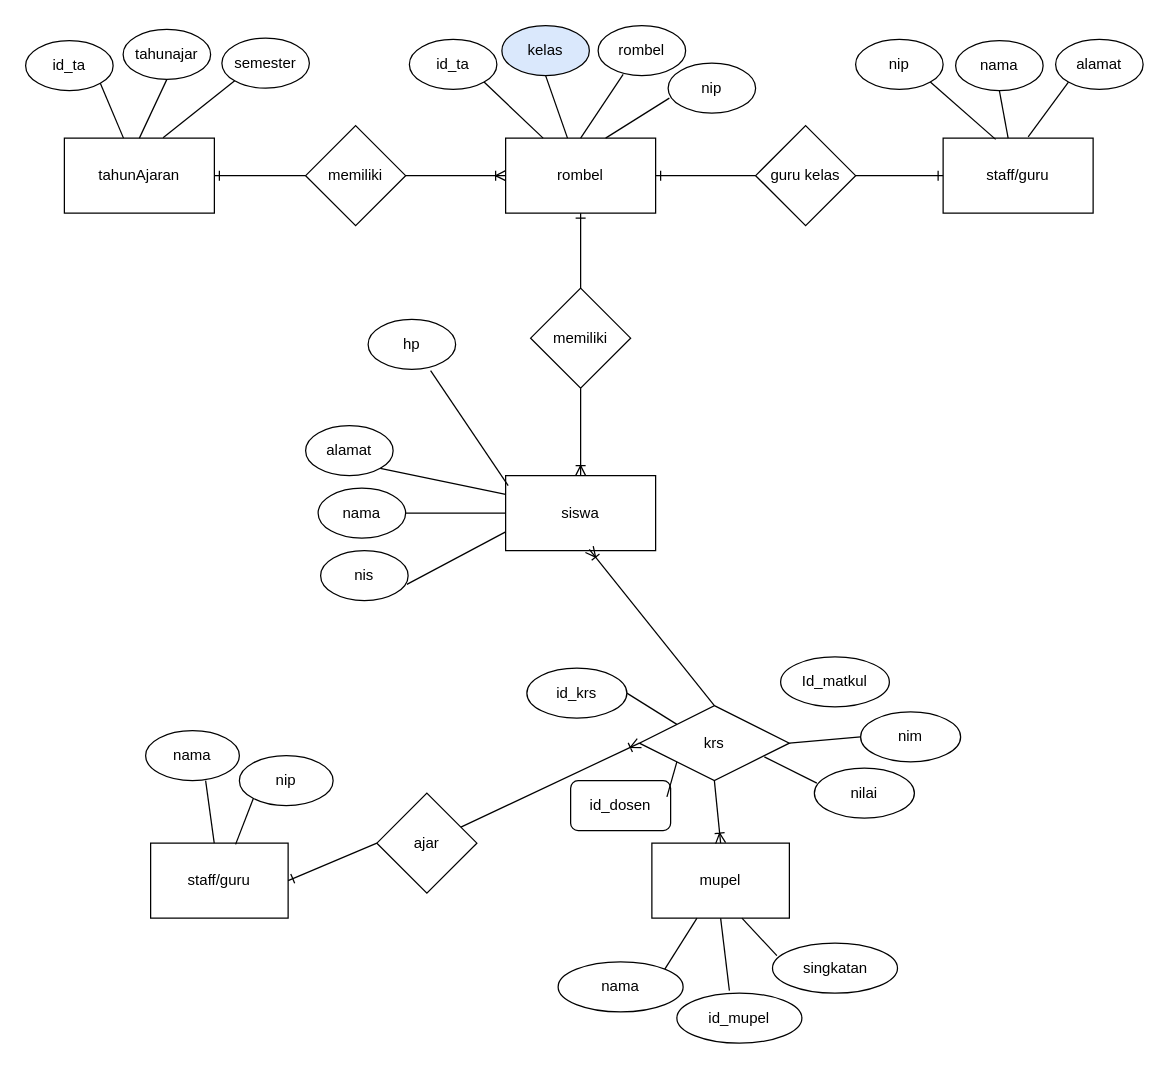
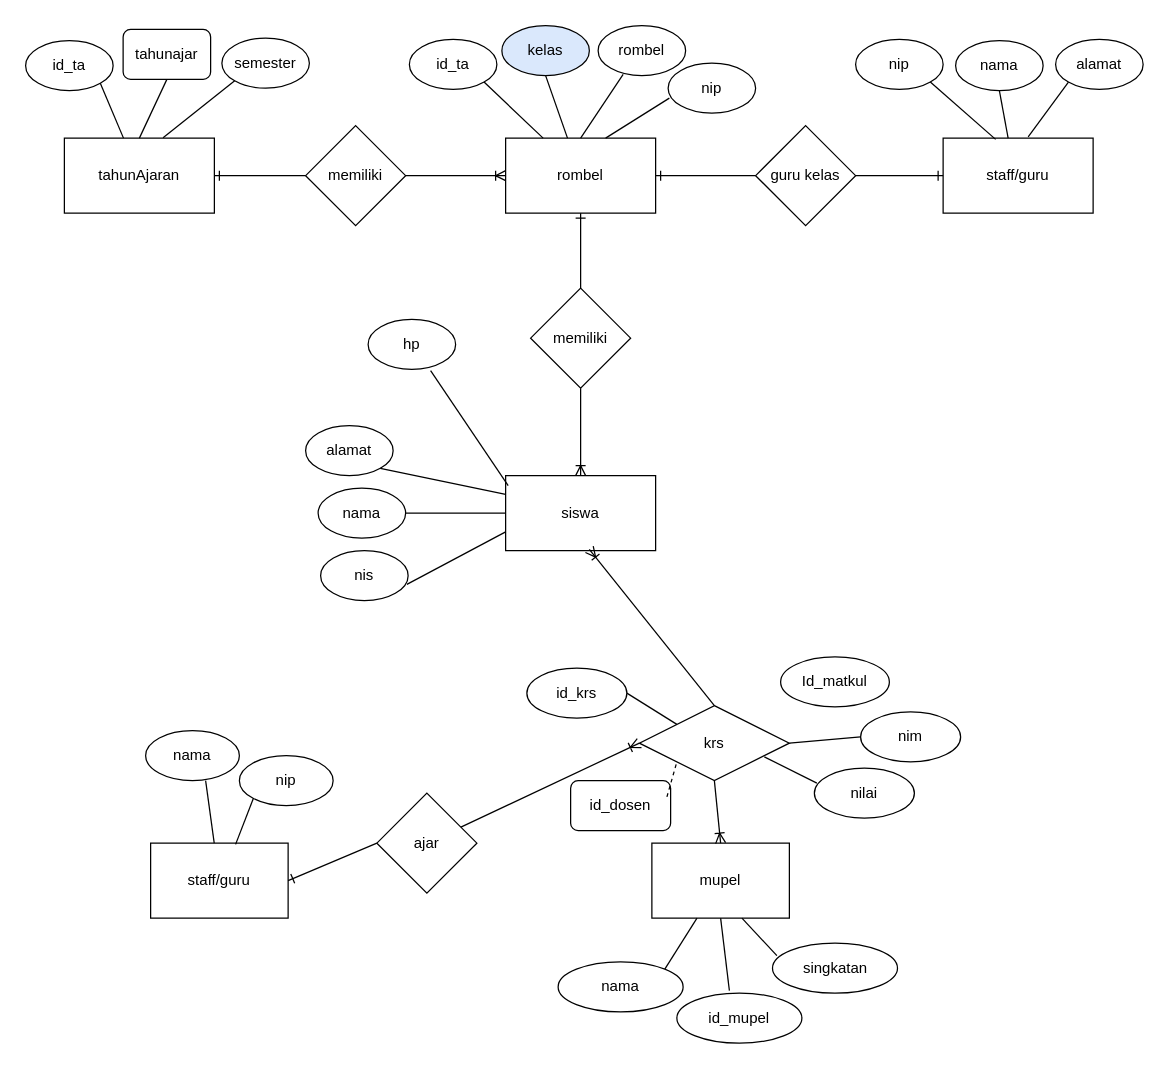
  <mxCell id="0" />
  <mxCell id="1" parent="0" />
  <mxCell id="2" value="" style="group;fontStyle=4;container=1;" parent="1" vertex="1" connectable="0"><mxGeometry x="51" y="204" width="717" height="500" as="geometry" /></mxCell>
  <mxCell id="3" value="siswa" style="rounded=0;whiteSpace=wrap;html=1;" parent="2" vertex="1"><mxGeometry x="353" y="176" width="120" height="60" as="geometry" /></mxCell>
  <mxCell id="4" value="alamat" style="ellipse;whiteSpace=wrap;html=1;" parent="2" vertex="1"><mxGeometry x="193" y="136" width="70" height="40" as="geometry" /></mxCell>
  <mxCell id="5" value="" style="endArrow=none;html=1;entryX=1;entryY=1;entryDx=0;entryDy=0;exitX=0;exitY=0.25;exitDx=0;exitDy=0;" parent="2" source="3" target="4" edge="1"><mxGeometry width="50" height="50" relative="1" as="geometry"><mxPoint x="510" y="200" as="sourcePoint" /><mxPoint x="560" y="210" as="targetPoint" /></mxGeometry></mxCell>
  <mxCell id="6" value="hp" style="ellipse;whiteSpace=wrap;html=1;" parent="2" vertex="1"><mxGeometry x="243" y="51" width="70" height="40" as="geometry" /></mxCell>
  <mxCell id="7" value="" style="endArrow=none;html=1;entryX=0.714;entryY=1.025;entryDx=0;entryDy=0;entryPerimeter=0;exitX=0.017;exitY=0.133;exitDx=0;exitDy=0;exitPerimeter=0;" parent="2" target="6" edge="1" source="3"><mxGeometry width="50" height="50" relative="1" as="geometry"><mxPoint x="520" y="200" as="sourcePoint" /><mxPoint x="515" y="140" as="targetPoint" /></mxGeometry></mxCell>
  <mxCell id="8" value="nama" style="ellipse;whiteSpace=wrap;html=1;" parent="2" vertex="1"><mxGeometry x="203" y="186" width="70" height="40" as="geometry" /></mxCell>
  <mxCell id="9" value="" style="endArrow=none;html=1;entryX=1;entryY=0.5;entryDx=0;entryDy=0;" parent="2" target="8" edge="1"><mxGeometry width="50" height="50" relative="1" as="geometry"><mxPoint x="353" y="206" as="sourcePoint" /><mxPoint x="515" y="140" as="targetPoint" /></mxGeometry></mxCell>
  <mxCell id="10" value="nis" style="ellipse;whiteSpace=wrap;html=1;" parent="2" vertex="1"><mxGeometry x="205" y="236" width="70" height="40" as="geometry" /></mxCell>
  <mxCell id="11" value="" style="endArrow=none;html=1;entryX=0.986;entryY=0.675;entryDx=0;entryDy=0;entryPerimeter=0;exitX=0;exitY=0.75;exitDx=0;exitDy=0;" parent="2" source="3" target="10" edge="1"><mxGeometry width="50" height="50" relative="1" as="geometry"><mxPoint x="470" y="200" as="sourcePoint" /><mxPoint x="445.99" y="160" as="targetPoint" /></mxGeometry></mxCell>
  <mxCell id="12" value="krs" style="shape=rhombus;perimeter=rhombusPerimeter;whiteSpace=wrap;html=1;align=center;" parent="2" vertex="1"><mxGeometry x="460" y="360" width="120" height="60" as="geometry" /></mxCell>
  <mxCell id="13" value="mupel" style="whiteSpace=wrap;html=1;align=center;" parent="2" vertex="1"><mxGeometry x="470" y="470" width="110" height="60" as="geometry" /></mxCell>
  <mxCell id="14" value="id_mupel" style="ellipse;whiteSpace=wrap;html=1;align=center;" parent="2" vertex="1"><mxGeometry x="490" y="590" width="100" height="40" as="geometry" /></mxCell>
  <mxCell id="15" value="" style="endArrow=none;html=1;entryX=0.5;entryY=1;entryDx=0;entryDy=0;exitX=0.42;exitY=-0.05;exitDx=0;exitDy=0;exitPerimeter=0;" parent="2" source="14" target="13" edge="1"><mxGeometry width="50" height="50" relative="1" as="geometry"><mxPoint x="490" y="250" as="sourcePoint" /><mxPoint x="429.02" y="227" as="targetPoint" /></mxGeometry></mxCell>
  <mxCell id="16" value="nama" style="ellipse;whiteSpace=wrap;html=1;align=center;" parent="2" vertex="1"><mxGeometry x="395" y="565" width="100" height="40" as="geometry" /></mxCell>
  <mxCell id="17" value="" style="endArrow=none;html=1;exitX=1;exitY=0;exitDx=0;exitDy=0;" parent="2" source="16" target="13" edge="1"><mxGeometry width="50" height="50" relative="1" as="geometry"><mxPoint x="542" y="598" as="sourcePoint" /><mxPoint x="520" y="533" as="targetPoint" /></mxGeometry></mxCell>
  <mxCell id="18" value="nilai" style="ellipse;whiteSpace=wrap;html=1;align=center;" parent="2" vertex="1"><mxGeometry x="600" y="410" width="80" height="40" as="geometry" /></mxCell>
  <mxCell id="19" value="" style="endArrow=none;html=1;exitX=0.025;exitY=0.3;exitDx=0;exitDy=0;entryX=0.833;entryY=0.683;entryDx=0;entryDy=0;entryPerimeter=0;exitPerimeter=0;" parent="2" source="18" target="12" edge="1"><mxGeometry width="50" height="50" relative="1" as="geometry"><mxPoint x="490.355" y="580.858" as="sourcePoint" /><mxPoint x="516.098" y="540" as="targetPoint" /></mxGeometry></mxCell>
  <mxCell id="20" value="&lt;div&gt;Id_matkul&lt;/div&gt;" style="ellipse;whiteSpace=wrap;html=1;align=center;" parent="2" vertex="1"><mxGeometry x="573" y="321" width="87" height="40" as="geometry" /></mxCell>
  <mxCell id="21" value="nim" style="ellipse;whiteSpace=wrap;html=1;align=center;" parent="2" vertex="1"><mxGeometry x="637" y="365" width="80" height="40" as="geometry" /></mxCell>
  <mxCell id="22" value="" style="endArrow=none;html=1;exitX=0;exitY=0.5;exitDx=0;exitDy=0;entryX=1;entryY=0.5;entryDx=0;entryDy=0;" parent="2" source="21" target="12" edge="1"><mxGeometry width="50" height="50" relative="1" as="geometry"><mxPoint x="612" y="432" as="sourcePoint" /><mxPoint x="569.96" y="410.98" as="targetPoint" /></mxGeometry></mxCell>
  <mxCell id="23" value="staff/guru" style="whiteSpace=wrap;html=1;align=center;" parent="2" vertex="1"><mxGeometry x="69" y="470" width="110" height="60" as="geometry" /></mxCell>
  <mxCell id="24" value="ajar" style="rhombus;whiteSpace=wrap;html=1;" parent="2" vertex="1"><mxGeometry x="250" y="430" width="80" height="80" as="geometry" /></mxCell>
  <mxCell id="25" value="nama" style="ellipse;whiteSpace=wrap;html=1;align=center;" parent="2" vertex="1"><mxGeometry x="65" y="380" width="75" height="40" as="geometry" /></mxCell>
  <mxCell id="26" value="" style="endArrow=none;html=1;entryX=0.64;entryY=1;entryDx=0;entryDy=0;entryPerimeter=0;" parent="2" source="23" target="25" edge="1"><mxGeometry width="50" height="50" relative="1" as="geometry"><mxPoint x="490.355" y="580.858" as="sourcePoint" /><mxPoint x="516.098" y="540" as="targetPoint" /></mxGeometry></mxCell>
  <mxCell id="27" value="nip" style="ellipse;whiteSpace=wrap;html=1;align=center;" parent="2" vertex="1"><mxGeometry x="140" y="400" width="75" height="40" as="geometry" /></mxCell>
  <mxCell id="28" value="" style="endArrow=none;html=1;entryX=0;entryY=1;entryDx=0;entryDy=0;exitX=0.618;exitY=0.017;exitDx=0;exitDy=0;exitPerimeter=0;" parent="2" source="23" target="27" edge="1"><mxGeometry width="50" height="50" relative="1" as="geometry"><mxPoint x="129.875" y="480" as="sourcePoint" /><mxPoint x="123" y="430" as="targetPoint" /></mxGeometry></mxCell>
  <mxCell id="29" value="singkatan" style="ellipse;whiteSpace=wrap;html=1;align=center;" parent="2" vertex="1"><mxGeometry x="566.5" y="550" width="100" height="40" as="geometry" /></mxCell>
  <mxCell id="30" value="" style="endArrow=none;html=1;entryX=0.655;entryY=1;entryDx=0;entryDy=0;exitX=0.035;exitY=0.25;exitDx=0;exitDy=0;exitPerimeter=0;entryPerimeter=0;" parent="2" source="29" target="13" edge="1"><mxGeometry width="50" height="50" relative="1" as="geometry"><mxPoint x="542" y="598" as="sourcePoint" /><mxPoint x="535" y="540" as="targetPoint" /></mxGeometry></mxCell>
  <mxCell id="31" value="id_krs" style="ellipse;whiteSpace=wrap;html=1;align=center;" parent="2" vertex="1"><mxGeometry x="370" y="330" width="80" height="40" as="geometry" /></mxCell>
  <mxCell id="32" value="" style="endArrow=none;html=1;exitX=1;exitY=0.5;exitDx=0;exitDy=0;entryX=0;entryY=0;entryDx=0;entryDy=0;" parent="2" source="31" target="12" edge="1"><mxGeometry width="50" height="50" relative="1" as="geometry"><mxPoint x="589.96" y="362" as="sourcePoint" /><mxPoint x="560" y="385" as="targetPoint" /></mxGeometry></mxCell>
  <mxCell id="33" value="id_dosen" style="whiteSpace=wrap;html=1;align=center;rounded=1;" parent="2" vertex="1"><mxGeometry x="405" y="420" width="80" height="40" as="geometry" /></mxCell>
- <mxCell id="34" value="" style="endArrow=none;html=1;exitX=0.963;exitY=0.325;exitDx=0;exitDy=0;exitPerimeter=0;entryX=0;entryY=1;entryDx=0;entryDy=0;" parent="2" source="33" target="12" edge="1"><mxGeometry width="50" height="50" relative="1" as="geometry"><mxPoint x="490.355" y="580.858" as="sourcePoint" /><mxPoint x="516.098" y="540" as="targetPoint" /></mxGeometry></mxCell>
+ <mxCell id="34" value="" style="endArrow=none;html=1;exitX=0.963;exitY=0.325;exitDx=0;exitDy=0;exitPerimeter=0;entryX=0;entryY=1;entryDx=0;entryDy=0;dashed=1;" parent="2" source="33" target="12" edge="1"><mxGeometry width="50" height="50" relative="1" as="geometry"><mxPoint x="490.355" y="580.858" as="sourcePoint" /><mxPoint x="516.098" y="540" as="targetPoint" /></mxGeometry></mxCell>
  <mxCell id="35" value="" style="fontSize=12;html=1;endArrow=ERoneToMany;entryX=0;entryY=0.5;entryDx=0;entryDy=0;" parent="2" source="24" target="12" edge="1"><mxGeometry width="100" height="100" relative="1" as="geometry"><mxPoint x="400" y="420" as="sourcePoint" /><mxPoint x="500" y="320" as="targetPoint" /></mxGeometry></mxCell>
  <mxCell id="36" value="" style="fontSize=12;html=1;endArrow=ERone;endFill=1;entryX=1;entryY=0.5;entryDx=0;entryDy=0;exitX=0;exitY=0.5;exitDx=0;exitDy=0;" parent="2" source="24" target="23" edge="1"><mxGeometry width="100" height="100" relative="1" as="geometry"><mxPoint x="130" y="605" as="sourcePoint" /><mxPoint x="230" y="505" as="targetPoint" /></mxGeometry></mxCell>
  <mxCell id="37" value="" style="fontSize=12;html=1;endArrow=ERoneToMany;entryX=0.558;entryY=0.983;entryDx=0;entryDy=0;exitX=0.5;exitY=0;exitDx=0;exitDy=0;entryPerimeter=0;" parent="2" source="12" target="3" edge="1"><mxGeometry width="100" height="100" relative="1" as="geometry"><mxPoint x="360" y="150" as="sourcePoint" /><mxPoint x="460" y="150" as="targetPoint" /></mxGeometry></mxCell>
  <mxCell id="38" value="" style="fontSize=12;html=1;endArrow=ERoneToMany;entryX=0.5;entryY=0;entryDx=0;entryDy=0;exitX=0.5;exitY=1;exitDx=0;exitDy=0;exitPerimeter=0;" parent="2" source="12" target="13" edge="1"><mxGeometry width="100" height="100" relative="1" as="geometry"><mxPoint x="530" y="370" as="sourcePoint" /><mxPoint x="526.96" y="308.98" as="targetPoint" /></mxGeometry></mxCell>
  <mxCell id="39" value="memiliki" style="rhombus;whiteSpace=wrap;html=1;" vertex="1" parent="2"><mxGeometry x="373" y="26" width="80" height="80" as="geometry" /></mxCell>
  <mxCell id="40" value="" style="fontSize=12;html=1;endArrow=ERoneToMany;exitX=0.5;exitY=1;exitDx=0;exitDy=0;entryX=0.5;entryY=0;entryDx=0;entryDy=0;" edge="1" parent="2" source="39" target="3"><mxGeometry width="100" height="100" relative="1" as="geometry"><mxPoint x="283" y="-54" as="sourcePoint" /><mxPoint x="363" y="-54" as="targetPoint" /></mxGeometry></mxCell>
  <mxCell id="41" value="tahunAjaran" style="rounded=0;whiteSpace=wrap;html=1;" parent="1" vertex="1"><mxGeometry x="51" y="110" width="120" height="60" as="geometry" /></mxCell>
  <mxCell id="42" value="id_ta" style="ellipse;whiteSpace=wrap;html=1;" parent="1" vertex="1"><mxGeometry x="20" y="32" width="70" height="40" as="geometry" /></mxCell>
- <mxCell id="43" value="tahunajar" style="ellipse;whiteSpace=wrap;html=1;" parent="1" vertex="1"><mxGeometry x="98" y="23" width="70" height="40" as="geometry" /></mxCell>
+ <mxCell id="43" value="tahunajar" style="whiteSpace=wrap;html=1;rounded=1;" parent="1" vertex="1"><mxGeometry x="98" y="23" width="70" height="40" as="geometry" /></mxCell>
  <mxCell id="44" value="" style="endArrow=none;html=1;entryX=1;entryY=1;entryDx=0;entryDy=0;" parent="1" source="41" target="42" edge="1"><mxGeometry width="50" height="50" relative="1" as="geometry"><mxPoint x="110.98" y="284" as="sourcePoint" /><mxPoint x="162.96" y="324" as="targetPoint" /></mxGeometry></mxCell>
  <mxCell id="45" value="" style="endArrow=none;html=1;entryX=0.5;entryY=1;entryDx=0;entryDy=0;exitX=0.5;exitY=0;exitDx=0;exitDy=0;" parent="1" source="41" target="43" edge="1"><mxGeometry width="50" height="50" relative="1" as="geometry"><mxPoint x="107.845" y="120" as="sourcePoint" /><mxPoint x="83.431" y="64.322" as="targetPoint" /></mxGeometry></mxCell>
  <mxCell id="46" value="semester" style="ellipse;whiteSpace=wrap;html=1;" parent="1" vertex="1"><mxGeometry x="177" y="30" width="70" height="40" as="geometry" /></mxCell>
  <mxCell id="47" value="" style="endArrow=none;html=1;entryX=0;entryY=1;entryDx=0;entryDy=0;exitX=0.658;exitY=-0.004;exitDx=0;exitDy=0;exitPerimeter=0;" parent="1" source="41" target="46" edge="1"><mxGeometry width="50" height="50" relative="1" as="geometry"><mxPoint x="121" y="120" as="sourcePoint" /><mxPoint x="146" y="70" as="targetPoint" /></mxGeometry></mxCell>
  <mxCell id="48" value="rombel" style="rounded=0;whiteSpace=wrap;html=1;" parent="1" vertex="1"><mxGeometry x="404" y="110" width="120" height="60" as="geometry" /></mxCell>
  <mxCell id="49" value="id_ta" style="ellipse;whiteSpace=wrap;html=1;" parent="1" vertex="1"><mxGeometry x="327" y="31" width="70" height="40" as="geometry" /></mxCell>
  <mxCell id="50" value="" style="endArrow=none;html=1;entryX=1;entryY=1;entryDx=0;entryDy=0;exitX=0.25;exitY=0;exitDx=0;exitDy=0;" parent="1" source="48" target="49" edge="1"><mxGeometry width="50" height="50" relative="1" as="geometry"><mxPoint x="107.845" y="120" as="sourcePoint" /><mxPoint x="83.431" y="64.322" as="targetPoint" /></mxGeometry></mxCell>
  <mxCell id="51" value="memiliki" style="rhombus;whiteSpace=wrap;html=1;" parent="1" vertex="1"><mxGeometry x="244" width="80" height="80" as="geometry" y="100" /></mxCell>
  <mxCell id="52" value="" style="fontSize=12;html=1;endArrow=ERone;endFill=1;entryX=1;entryY=0.5;entryDx=0;entryDy=0;exitX=0;exitY=0.5;exitDx=0;exitDy=0;" parent="1" source="51" target="41" edge="1"><mxGeometry width="100" height="100" relative="1" as="geometry"><mxPoint x="331" y="354" as="sourcePoint" /><mxPoint x="240" y="354" as="targetPoint" /></mxGeometry></mxCell>
  <mxCell id="53" value="" style="fontSize=12;html=1;endArrow=ERone;endFill=1;entryX=0;entryY=0.5;entryDx=0;entryDy=0;exitX=1;exitY=0.5;exitDx=0;exitDy=0;strokeColor=none;" parent="1" source="51" target="48" edge="1"><mxGeometry width="100" height="100" relative="1" as="geometry"><mxPoint x="254" y="150" as="sourcePoint" /><mxPoint x="181" y="150" as="targetPoint" /></mxGeometry></mxCell>
  <mxCell id="54" value="kelas" style="ellipse;whiteSpace=wrap;html=1;fillColor=#dae8fc;" vertex="1" parent="1"><mxGeometry x="401" y="20" width="70" height="40" as="geometry" /></mxCell>
  <mxCell id="55" value="" style="endArrow=none;html=1;entryX=0.5;entryY=1;entryDx=0;entryDy=0;" edge="1" parent="1" source="48" target="54"><mxGeometry width="50" height="50" relative="1" as="geometry"><mxPoint x="444" y="120" as="sourcePoint" /><mxPoint x="393.749" y="64.142" as="targetPoint" /></mxGeometry></mxCell>
  <mxCell id="56" value="rombel" style="ellipse;whiteSpace=wrap;html=1;" vertex="1" parent="1"><mxGeometry x="478" y="20" width="70" height="40" as="geometry" /></mxCell>
  <mxCell id="57" value="" style="endArrow=none;html=1;entryX=0.286;entryY=0.975;entryDx=0;entryDy=0;entryPerimeter=0;exitX=0.5;exitY=0;exitDx=0;exitDy=0;" edge="1" parent="1" source="48" target="56"><mxGeometry width="50" height="50" relative="1" as="geometry"><mxPoint x="464.625" y="120" as="sourcePoint" /><mxPoint x="449" y="70" as="targetPoint" /></mxGeometry></mxCell>
  <mxCell id="58" value="" style="edgeStyle=entityRelationEdgeStyle;fontSize=12;html=1;endArrow=ERoneToMany;" edge="1" parent="1" target="48"><mxGeometry width="100" height="100" relative="1" as="geometry"><mxPoint x="324" y="140" as="sourcePoint" /><mxPoint x="511" y="354" as="targetPoint" /></mxGeometry></mxCell>
  <mxCell id="59" value="nip" style="ellipse;whiteSpace=wrap;html=1;" vertex="1" parent="1"><mxGeometry x="534" y="50" width="70" height="40" as="geometry" /></mxCell>
  <mxCell id="60" value="" style="endArrow=none;html=1;entryX=0.014;entryY=0.7;entryDx=0;entryDy=0;entryPerimeter=0;" edge="1" parent="1" target="59"><mxGeometry width="50" height="50" relative="1" as="geometry"><mxPoint x="484" y="110" as="sourcePoint" /><mxPoint x="508.02" y="69" as="targetPoint" /></mxGeometry></mxCell>
  <mxCell id="61" value="staff/guru" style="rounded=0;whiteSpace=wrap;html=1;" vertex="1" parent="1"><mxGeometry x="754" y="110" width="120" height="60" as="geometry" /></mxCell>
  <mxCell id="62" value="guru kelas" style="rhombus;whiteSpace=wrap;html=1;" parent="1" vertex="1"><mxGeometry x="604" width="80" height="80" as="geometry" y="100" /></mxCell>
  <mxCell id="63" value="" style="fontSize=12;html=1;endArrow=ERone;endFill=1;entryX=1;entryY=0.5;entryDx=0;entryDy=0;exitX=0;exitY=0.5;exitDx=0;exitDy=0;" parent="1" source="62" target="48" edge="1"><mxGeometry width="100" height="100" relative="1" as="geometry"><mxPoint x="311" y="554" as="sourcePoint" /><mxPoint x="230" y="344" as="targetPoint" /></mxGeometry></mxCell>
  <mxCell id="64" value="nip" style="ellipse;whiteSpace=wrap;html=1;" vertex="1" parent="1"><mxGeometry x="684" y="31" width="70" height="40" as="geometry" /></mxCell>
  <mxCell id="65" value="" style="endArrow=none;html=1;entryX=0.35;entryY=0.017;entryDx=0;entryDy=0;entryPerimeter=0;exitX=1;exitY=1;exitDx=0;exitDy=0;" edge="1" parent="1" source="64" target="61"><mxGeometry width="50" height="50" relative="1" as="geometry"><mxPoint x="494" y="120" as="sourcePoint" /><mxPoint x="544.98" y="88" as="targetPoint" /></mxGeometry></mxCell>
  <mxCell id="66" value="nama" style="ellipse;whiteSpace=wrap;html=1;" vertex="1" parent="1"><mxGeometry x="764" y="32" width="70" height="40" as="geometry" /></mxCell>
  <mxCell id="67" value="" style="endArrow=none;html=1;exitX=0.5;exitY=1;exitDx=0;exitDy=0;" edge="1" parent="1" source="66"><mxGeometry width="50" height="50" relative="1" as="geometry"><mxPoint x="753.749" y="75.142" as="sourcePoint" /><mxPoint x="806" y="110" as="targetPoint" /></mxGeometry></mxCell>
  <mxCell id="68" value="alamat" style="ellipse;whiteSpace=wrap;html=1;" vertex="1" parent="1"><mxGeometry x="844" y="31" width="70" height="40" as="geometry" /></mxCell>
  <mxCell id="69" value="" style="endArrow=none;html=1;exitX=0;exitY=1;exitDx=0;exitDy=0;entryX=0.567;entryY=-0.017;entryDx=0;entryDy=0;entryPerimeter=0;" edge="1" parent="1" source="68" target="61"><mxGeometry width="50" height="50" relative="1" as="geometry"><mxPoint x="809" y="82" as="sourcePoint" /><mxPoint x="816" y="120" as="targetPoint" /></mxGeometry></mxCell>
  <mxCell id="70" value="" style="fontSize=12;html=1;endArrow=ERone;endFill=1;entryX=0;entryY=0.5;entryDx=0;entryDy=0;exitX=1;exitY=0.5;exitDx=0;exitDy=0;" edge="1" parent="1" source="62" target="61"><mxGeometry width="100" height="100" relative="1" as="geometry"><mxPoint x="614" y="150" as="sourcePoint" /><mxPoint x="534" y="150" as="targetPoint" /></mxGeometry></mxCell>
  <mxCell id="71" value="" style="fontSize=12;html=1;endArrow=ERone;endFill=1;entryX=0.5;entryY=1;entryDx=0;entryDy=0;exitX=0.5;exitY=0;exitDx=0;exitDy=0;" edge="1" parent="1" source="39" target="48"><mxGeometry width="100" height="100" relative="1" as="geometry"><mxPoint x="254" y="150" as="sourcePoint" /><mxPoint x="181" y="150" as="targetPoint" /></mxGeometry></mxCell>
